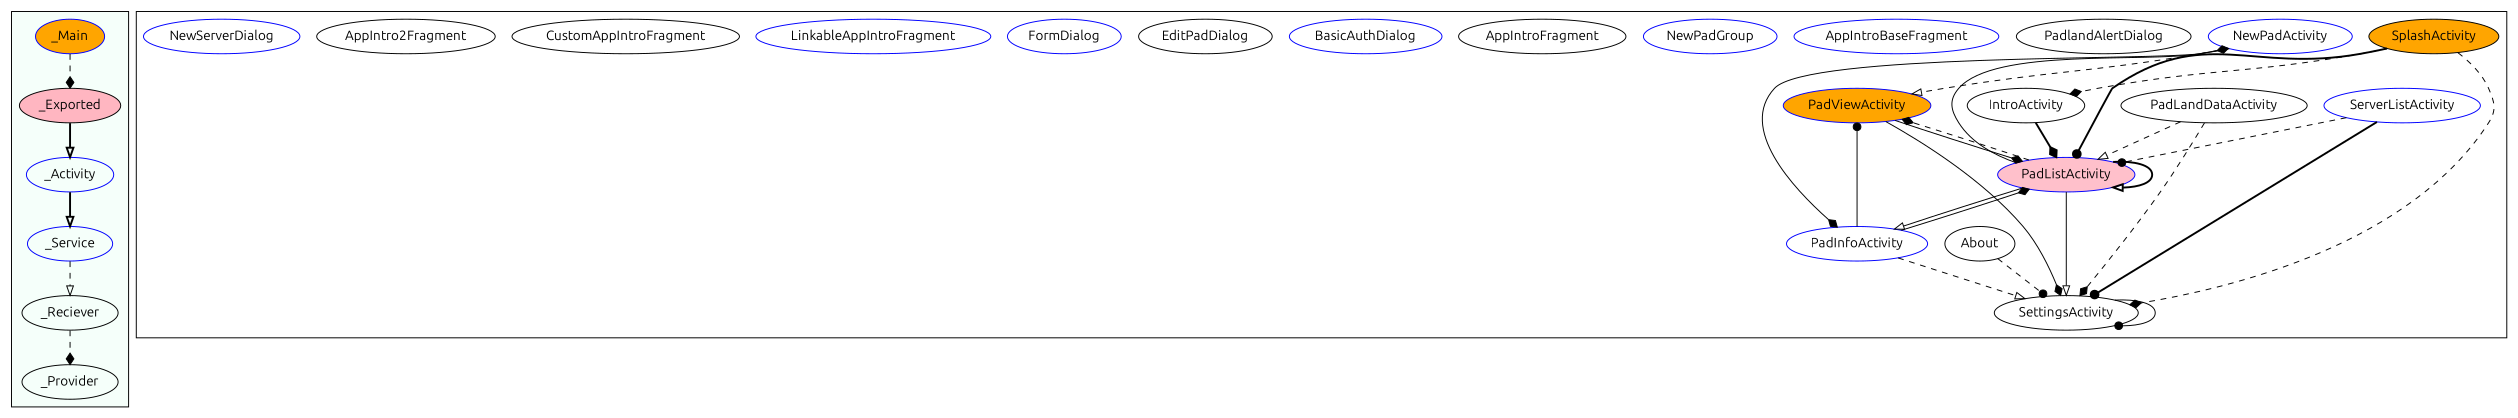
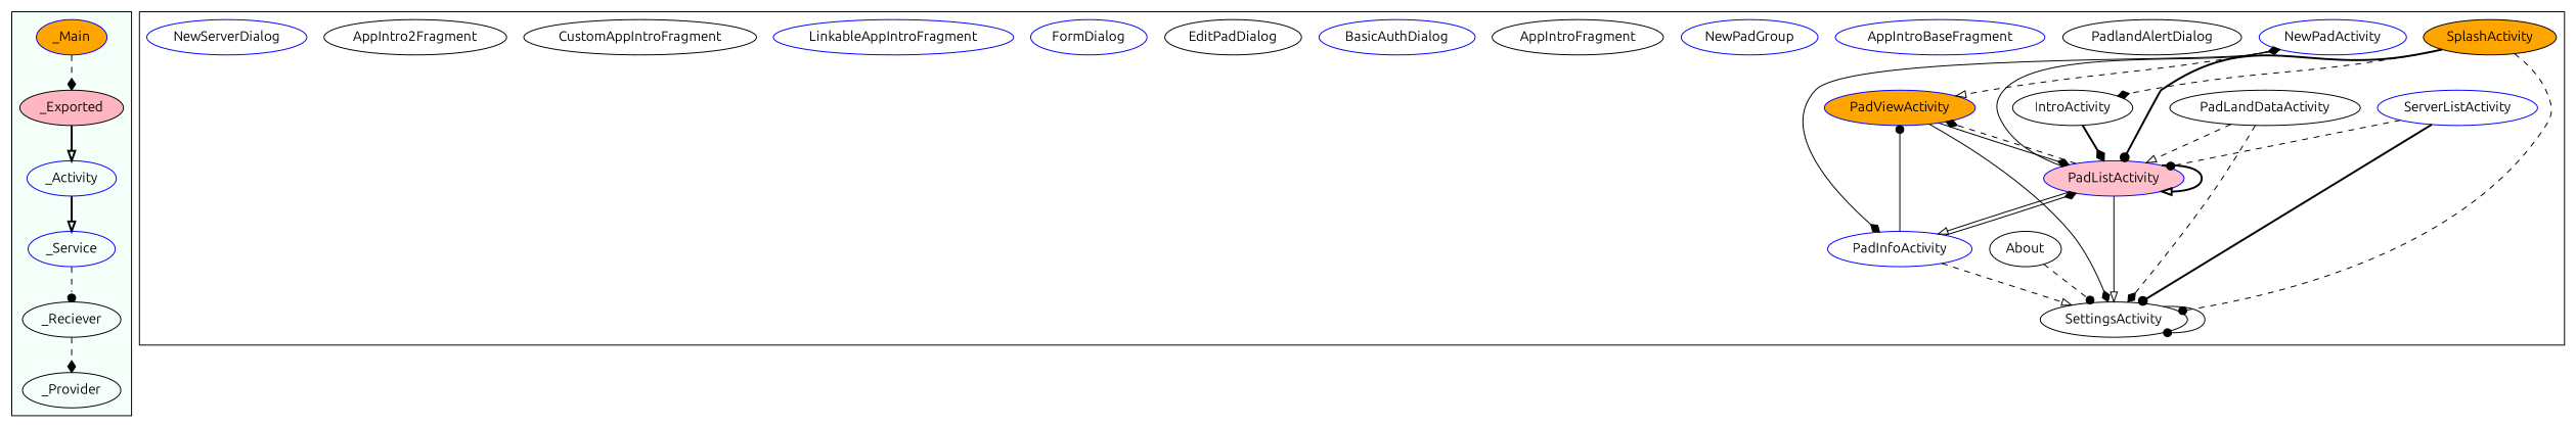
  digraph {
    fontname=Ubuntu
    node [color=blue fontname=Ubuntu]
    edge [arrowhead=diamond fontname=Ubuntu style=dashed]
    _Activity
    _Service
    _Reciever [color=black]
    _Provider [color=black]
    _Main [fillcolor=orange style=filled]
    _Exported [color=black fillcolor=lightpink style=filled]
    NewPadActivity
    SettingsActivity [color=black]
    PadViewActivity [fillcolor=orange style=filled]
    PadLandDataActivity [color=black]
    PadListActivity [fillcolor=pink style=filled]
    SplashActivity [color=black fillcolor=orange style=filled]
    IntroActivity [color=black]
    PadInfoActivity
    About [color=black]
    ServerListActivity
    PadlandAlertDialog [color=black]
    AppIntroBaseFragment
    NewPadGroup
    AppIntroFragment [color=black]
    BasicAuthDialog
    EditPadDialog [color=black]
    FormDialog
    LinkableAppIntroFragment
    CustomAppIntroFragment [color=black]
    AppIntro2Fragment [color=black]
    NewServerDialog
    subgraph cluster_1 {
      bgcolor=mintcream
      _Activity
      _Service
      _Reciever
      _Provider
      _Main
      _Exported
    }
    subgraph cluster_2 {
      NewPadActivity
      SettingsActivity
      PadViewActivity
      PadLandDataActivity
      PadListActivity
      SplashActivity
      IntroActivity
      PadInfoActivity
      About
      ServerListActivity
      PadlandAlertDialog
      AppIntroBaseFragment
      NewPadGroup
      AppIntroFragment
      BasicAuthDialog
      EditPadDialog
      FormDialog
      LinkableAppIntroFragment
      CustomAppIntroFragment
      AppIntro2Fragment
      NewServerDialog
    }
    _Activity -> _Service [arrowhead=onormal style=bold]
-   _Service -> _Reciever [arrowhead=onormal]
+   _Service -> _Reciever [arrowhead=dot]
    _Reciever -> _Provider
    _Main -> _Exported
    _Exported -> _Activity [arrowhead=onormal style=bold]
    NewPadActivity -> PadViewActivity [arrowhead=onormal]
    NewPadActivity -> PadInfoActivity [style=solid]
    SettingsActivity -> SettingsActivity [arrowhead=dot style=solid]
    PadViewActivity -> SettingsActivity [style=solid]
    PadViewActivity -> PadListActivity [style=solid]
    PadLandDataActivity -> SettingsActivity
    PadLandDataActivity -> PadListActivity [arrowhead=onormal]
    PadListActivity -> NewPadActivity [style=solid]
    PadListActivity -> SettingsActivity [arrowhead=onormal style=solid]
    PadListActivity -> PadViewActivity
    PadListActivity -> PadListActivity [arrowhead=onormal style=bold]
    PadListActivity -> PadInfoActivity [arrowhead=onormal style=solid]
-   SplashActivity -> SettingsActivity
+   SplashActivity -> SettingsActivity [arrowhead=dot]
    SplashActivity -> PadListActivity [arrowhead=dot style=bold]
    SplashActivity -> IntroActivity
    IntroActivity -> PadListActivity [style=bold]
    PadInfoActivity -> SettingsActivity [arrowhead=onormal]
    PadInfoActivity -> PadViewActivity [arrowhead=dot style=solid]
    PadInfoActivity -> PadListActivity [style=solid]
    About -> SettingsActivity [arrowhead=dot]
    ServerListActivity -> SettingsActivity [arrowhead=dot style=bold]
    ServerListActivity -> PadListActivity [arrowhead=dot]
  }
